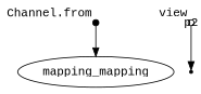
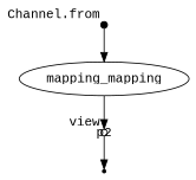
  digraph {
    fontname="Liberation Mono"
    node [fontname="Liberation Mono" shape=point]
    edge [fontname="Liberation Mono"]
    p0 [fixedsize=true width=0.1 xlabel="Channel.from"]
    n2 [label=mapping_mapping shape=""]
    p2 [fixedsize=true shape=circle width=0.1 xlabel=view]
    p3
    p0 -> n2
+   n2 -> p2
    p2 -> p3
  }
